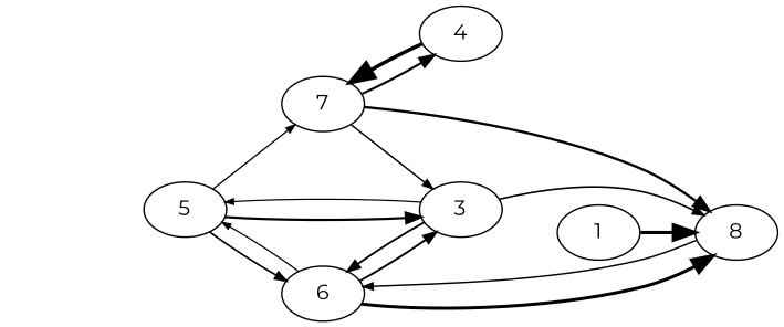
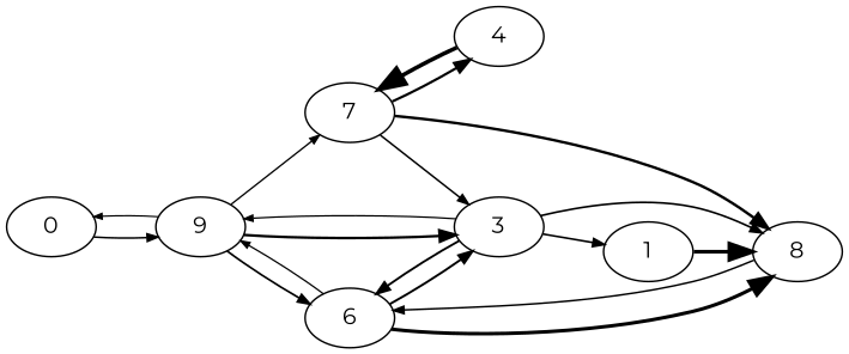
  digraph {
    fontname=Montserrat
    rankdir=LR
    node [fontname=Montserrat]
    edge [fontname=Montserrat]
-   5
+   0
+   5 [label=9]
    4
    7
    3
    6
    8
    1
+   0 -> 5 [arrowsize=0.6572563753616836 penwidth=1.0438777726332622]
+   5 -> 0 [arrowsize=0.51 penwidth=0.81]
    5 -> 7 [arrowsize=0.57877838679121 penwidth=0.9192362613742747]
    5 -> 3 [arrowsize=0.9899054983606277 penwidth=1.5722028503374677]
    5 -> 6 [arrowsize=0.7378566173636787 penwidth=1.1718899216952545]
    4 -> 7 [arrowsize=1.5581035113574975 penwidth=2.474634988626614]
    7 -> 4 [arrowsize=0.950224424140539 penwidth=1.509179967752621]
    7 -> 3 [arrowsize=0.6597136777112933 penwidth=1.0477805469532306]
    7 -> 8 [arrowsize=1.0494400775841501 penwidth=1.666757770280709]
    3 -> 5 [arrowsize=0.5434378513305601 penwidth=0.8631071756426543]
    3 -> 6 [arrowsize=0.8199563096253166 penwidth=1.3022835505813852]
    3 -> 8 [arrowsize=0.7226280972136273 penwidth=1.1477034485157611]
+   3 -> 1 [arrowsize=0.7053880656701833 penwidth=1.120322221946762]
    6 -> 5 [arrowsize=0.5481920909033527 penwidth=0.8706580267288544]
    6 -> 3 [arrowsize=0.8473768158249734 penwidth=1.345833766310252]
    6 -> 8 [arrowsize=1.3542892264317898 penwidth=2.1509299478622546]
    8 -> 6 [arrowsize=0.6465801103971826 penwidth=1.02692135180729]
    1 -> 8 [arrowsize=1.405232401329282 penwidth=2.2318396962288602]
  }
